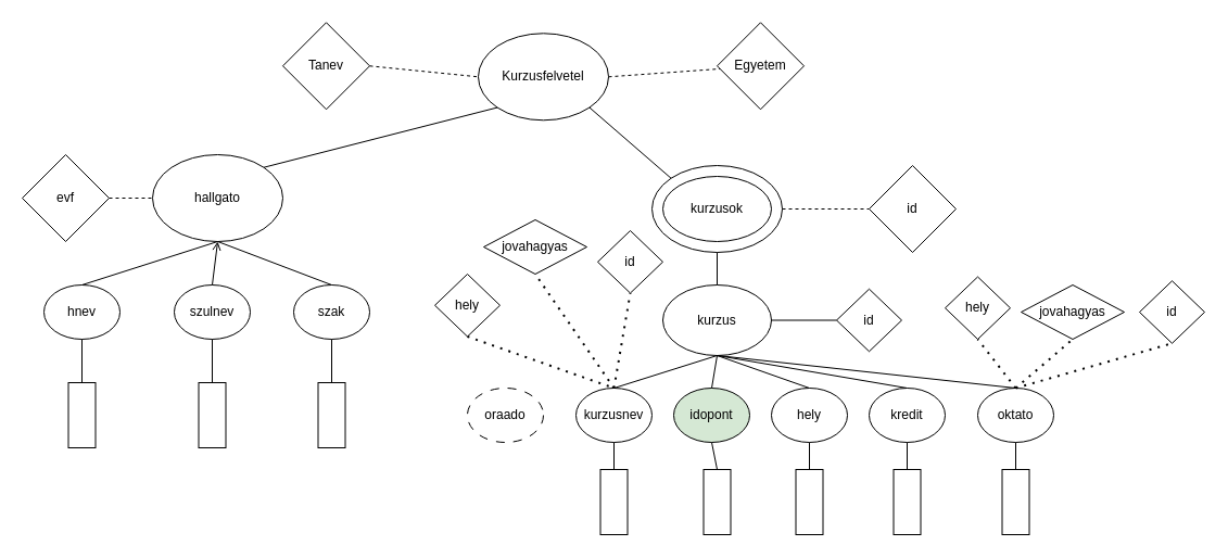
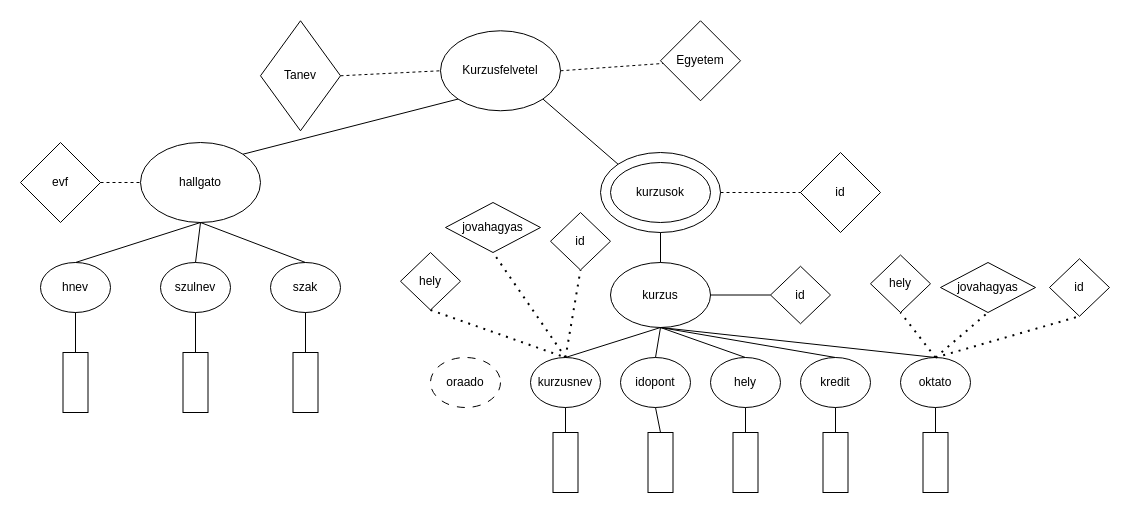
  <mxCell id="0" />
  <mxCell id="1" parent="0" />
  <mxCell id="2" value="Kurzusfelvetel" style="ellipse;whiteSpace=wrap;html=1;" parent="1" vertex="1"><mxGeometry x="440" y="30.28" width="120" height="80" as="geometry" /></mxCell>
- <mxCell id="3" value="Tanev" style="rhombus;whiteSpace=wrap;html=1;" parent="1" vertex="1"><mxGeometry x="260" y="20.28" width="80" height="80" as="geometry" /></mxCell>
+ <mxCell id="3" value="Tanev" style="rhombus;whiteSpace=wrap;html=1;" parent="1" vertex="1"><mxGeometry x="260" y="20.28" width="80" height="110" as="geometry" /></mxCell>
  <mxCell id="4" value="Egyetem" style="rhombus;whiteSpace=wrap;html=1;" parent="1" vertex="1"><mxGeometry x="660" y="20.28" width="80" height="80" as="geometry" /></mxCell>
  <mxCell id="5" value="" style="endArrow=none;dashed=1;html=1;rounded=0;exitX=1;exitY=0.5;exitDx=0;exitDy=0;entryX=0;entryY=0.5;entryDx=0;entryDy=0;" parent="1" source="3" target="2" edge="1"><mxGeometry width="50" height="50" relative="1" as="geometry"><mxPoint x="500" y="270.28" as="sourcePoint" /><mxPoint x="550" y="220.28" as="targetPoint" /></mxGeometry></mxCell>
  <mxCell id="6" value="" style="endArrow=none;dashed=1;html=1;rounded=0;exitX=1;exitY=0.5;exitDx=0;exitDy=0;" parent="1" source="2" target="4" edge="1"><mxGeometry width="50" height="50" relative="1" as="geometry"><mxPoint x="500" y="270.28" as="sourcePoint" /><mxPoint x="550" y="220.28" as="targetPoint" /></mxGeometry></mxCell>
  <mxCell id="7" value="hallgato" style="ellipse;whiteSpace=wrap;html=1;" parent="1" vertex="1"><mxGeometry x="140" y="142" width="120" height="80" as="geometry" /></mxCell>
  <mxCell id="8" value="" style="ellipse;whiteSpace=wrap;html=1;" parent="1" vertex="1"><mxGeometry x="600" y="152" width="120" height="80" as="geometry" /></mxCell>
  <mxCell id="9" value="kurzusok" style="ellipse;whiteSpace=wrap;html=1;" parent="1" vertex="1"><mxGeometry x="610" y="162" width="100" height="60" as="geometry" /></mxCell>
  <mxCell id="10" value="" style="endArrow=none;html=1;rounded=0;exitX=1;exitY=0;exitDx=0;exitDy=0;entryX=0;entryY=1;entryDx=0;entryDy=0;" parent="1" source="7" target="2" edge="1"><mxGeometry width="50" height="50" relative="1" as="geometry"><mxPoint x="392.426" y="151.996" as="sourcePoint" /><mxPoint x="550" y="220.28" as="targetPoint" /></mxGeometry></mxCell>
  <mxCell id="11" value="" style="endArrow=none;html=1;rounded=0;entryX=1;entryY=1;entryDx=0;entryDy=0;exitX=0;exitY=0;exitDx=0;exitDy=0;" parent="1" source="8" target="2" edge="1"><mxGeometry width="50" height="50" relative="1" as="geometry"><mxPoint x="627.574" y="151.996" as="sourcePoint" /><mxPoint x="580" y="150.28" as="targetPoint" /></mxGeometry></mxCell>
  <mxCell id="12" value="id" style="rhombus;whiteSpace=wrap;html=1;" parent="1" vertex="1"><mxGeometry x="800" y="152" width="80" height="80" as="geometry" /></mxCell>
  <mxCell id="13" value="" style="endArrow=none;dashed=1;html=1;rounded=0;exitX=1;exitY=0.5;exitDx=0;exitDy=0;entryX=0;entryY=0.5;entryDx=0;entryDy=0;" parent="1" source="8" target="12" edge="1"><mxGeometry width="50" height="50" relative="1" as="geometry"><mxPoint x="510" y="162" as="sourcePoint" /><mxPoint x="560" y="112" as="targetPoint" /></mxGeometry></mxCell>
  <mxCell id="14" value="evf" style="rhombus;whiteSpace=wrap;html=1;" parent="1" vertex="1"><mxGeometry x="20" y="142" width="80" height="80" as="geometry" /></mxCell>
  <mxCell id="15" value="" style="endArrow=none;dashed=1;html=1;rounded=0;exitX=1;exitY=0.5;exitDx=0;exitDy=0;entryX=0;entryY=0.5;entryDx=0;entryDy=0;" parent="1" source="14" target="7" edge="1"><mxGeometry width="50" height="50" relative="1" as="geometry"><mxPoint x="270" y="162" as="sourcePoint" /><mxPoint x="320" y="112" as="targetPoint" /></mxGeometry></mxCell>
  <mxCell id="16" value="hnev" style="ellipse;whiteSpace=wrap;html=1;" parent="1" vertex="1"><mxGeometry x="40" y="262" width="70" height="50" as="geometry" /></mxCell>
  <mxCell id="17" value="szulnev" style="ellipse;whiteSpace=wrap;html=1;" parent="1" vertex="1"><mxGeometry x="160" y="262" width="70" height="50" as="geometry" /></mxCell>
  <mxCell id="18" value="szak" style="ellipse;whiteSpace=wrap;html=1;" parent="1" vertex="1"><mxGeometry x="270" y="262" width="70" height="50" as="geometry" /></mxCell>
  <mxCell id="19" value="" style="endArrow=none;html=1;rounded=0;exitX=0.5;exitY=0;exitDx=0;exitDy=0;entryX=0.5;entryY=1;entryDx=0;entryDy=0;" parent="1" source="16" target="7" edge="1"><mxGeometry width="50" height="50" relative="1" as="geometry"><mxPoint x="370" y="272" as="sourcePoint" /><mxPoint x="420" y="222" as="targetPoint" /></mxGeometry></mxCell>
  <mxCell id="20" value="" style="endArrow=none;html=1;rounded=0;exitX=0.5;exitY=0;exitDx=0;exitDy=0;" parent="1" source="18" edge="1"><mxGeometry width="50" height="50" relative="1" as="geometry"><mxPoint x="370" y="272" as="sourcePoint" /><mxPoint x="200" y="222" as="targetPoint" /></mxGeometry></mxCell>
- <mxCell id="21" value="" style="endArrow=open;html=1;rounded=0;entryX=0.5;entryY=1;entryDx=0;entryDy=0;exitX=0.5;exitY=0;exitDx=0;exitDy=0;" parent="1" source="17" target="7" edge="1"><mxGeometry width="50" height="50" relative="1" as="geometry"><mxPoint x="370" y="272" as="sourcePoint" /><mxPoint x="420" y="222" as="targetPoint" /></mxGeometry></mxCell>
+ <mxCell id="21" value="" style="endArrow=none;html=1;rounded=0;entryX=0.5;entryY=1;entryDx=0;entryDy=0;exitX=0.5;exitY=0;exitDx=0;exitDy=0;" parent="1" source="17" target="7" edge="1"><mxGeometry width="50" height="50" relative="1" as="geometry"><mxPoint x="370" y="272" as="sourcePoint" /><mxPoint x="420" y="222" as="targetPoint" /></mxGeometry></mxCell>
  <mxCell id="22" value="" style="rounded=0;whiteSpace=wrap;html=1;direction=south;" parent="1" vertex="1"><mxGeometry x="62.5" y="352" width="25" height="60" as="geometry" /></mxCell>
  <mxCell id="23" value="" style="rounded=0;whiteSpace=wrap;html=1;direction=south;" parent="1" vertex="1"><mxGeometry x="182.5" y="352" width="25" height="60" as="geometry" /></mxCell>
  <mxCell id="24" value="" style="rounded=0;whiteSpace=wrap;html=1;direction=south;" parent="1" vertex="1"><mxGeometry x="292.5" y="352" width="25" height="60" as="geometry" /></mxCell>
  <mxCell id="25" value="" style="endArrow=none;html=1;rounded=0;exitX=0;exitY=0.5;exitDx=0;exitDy=0;entryX=0.5;entryY=1;entryDx=0;entryDy=0;" parent="1" source="24" target="18" edge="1"><mxGeometry width="50" height="50" relative="1" as="geometry"><mxPoint x="370" y="372" as="sourcePoint" /><mxPoint x="420" y="322" as="targetPoint" /></mxGeometry></mxCell>
  <mxCell id="26" value="" style="endArrow=none;html=1;rounded=0;exitX=0;exitY=0.5;exitDx=0;exitDy=0;entryX=0.5;entryY=1;entryDx=0;entryDy=0;" parent="1" source="23" target="17" edge="1"><mxGeometry width="50" height="50" relative="1" as="geometry"><mxPoint x="370" y="372" as="sourcePoint" /><mxPoint x="420" y="322" as="targetPoint" /></mxGeometry></mxCell>
  <mxCell id="27" value="" style="endArrow=none;html=1;rounded=0;exitX=0;exitY=0.5;exitDx=0;exitDy=0;entryX=0.5;entryY=1;entryDx=0;entryDy=0;" parent="1" source="22" target="16" edge="1"><mxGeometry width="50" height="50" relative="1" as="geometry"><mxPoint x="370" y="372" as="sourcePoint" /><mxPoint x="420" y="322" as="targetPoint" /></mxGeometry></mxCell>
  <mxCell id="28" value="kurzus" style="ellipse;whiteSpace=wrap;html=1;" parent="1" vertex="1"><mxGeometry x="610" y="262" width="100" height="65" as="geometry" /></mxCell>
  <mxCell id="29" value="id" style="rhombus;whiteSpace=wrap;html=1;" parent="1" vertex="1"><mxGeometry x="770" y="265.75" width="60" height="57.5" as="geometry" /></mxCell>
  <mxCell id="30" value="" style="endArrow=none;html=1;rounded=0;exitX=1;exitY=0.5;exitDx=0;exitDy=0;" parent="1" source="28" target="29" edge="1"><mxGeometry width="50" height="50" relative="1" as="geometry"><mxPoint x="600" y="272" as="sourcePoint" /><mxPoint x="650" y="222" as="targetPoint" /></mxGeometry></mxCell>
  <mxCell id="31" value="" style="endArrow=none;html=1;rounded=0;exitX=0.5;exitY=0;exitDx=0;exitDy=0;entryX=0.5;entryY=1;entryDx=0;entryDy=0;" parent="1" source="28" target="8" edge="1"><mxGeometry width="50" height="50" relative="1" as="geometry"><mxPoint x="600" y="272" as="sourcePoint" /><mxPoint x="650" y="222" as="targetPoint" /></mxGeometry></mxCell>
  <mxCell id="32" value="oraado" style="ellipse;whiteSpace=wrap;html=1;gradientColor=none;strokeColor=default;dashed=1;dashPattern=8 8;" parent="1" vertex="1"><mxGeometry x="430" y="357" width="70" height="50" as="geometry" /></mxCell>
  <mxCell id="33" value="oktato" style="ellipse;whiteSpace=wrap;html=1;" parent="1" vertex="1"><mxGeometry x="900" y="357" width="70" height="50" as="geometry" /></mxCell>
  <mxCell id="34" value="kredit" style="ellipse;whiteSpace=wrap;html=1;" parent="1" vertex="1"><mxGeometry x="800" y="357" width="70" height="50" as="geometry" /></mxCell>
  <mxCell id="35" value="hely" style="ellipse;whiteSpace=wrap;html=1;" parent="1" vertex="1"><mxGeometry x="710" y="357" width="70" height="50" as="geometry" /></mxCell>
- <mxCell id="36" value="idopont" style="ellipse;whiteSpace=wrap;html=1;fillColor=#d5e8d4;" parent="1" vertex="1"><mxGeometry x="620" y="357" width="70" height="50" as="geometry" /></mxCell>
+ <mxCell id="36" value="idopont" style="ellipse;whiteSpace=wrap;html=1;" parent="1" vertex="1"><mxGeometry x="620" y="357" width="70" height="50" as="geometry" /></mxCell>
  <mxCell id="37" value="kurzusnev" style="ellipse;whiteSpace=wrap;html=1;" parent="1" vertex="1"><mxGeometry x="530" y="357" width="70" height="50" as="geometry" /></mxCell>
  <mxCell id="38" value="" style="endArrow=none;html=1;rounded=0;exitX=0.5;exitY=0;exitDx=0;exitDy=0;entryX=0.5;entryY=1;entryDx=0;entryDy=0;" parent="1" source="33" target="28" edge="1"><mxGeometry width="50" height="50" relative="1" as="geometry"><mxPoint x="600" y="372" as="sourcePoint" /><mxPoint x="650" y="322" as="targetPoint" /></mxGeometry></mxCell>
  <mxCell id="39" value="" style="endArrow=none;html=1;rounded=0;exitX=0.5;exitY=0;exitDx=0;exitDy=0;entryX=0.5;entryY=1;entryDx=0;entryDy=0;" parent="1" source="34" target="28" edge="1"><mxGeometry width="50" height="50" relative="1" as="geometry"><mxPoint x="600" y="372" as="sourcePoint" /><mxPoint x="650" y="322" as="targetPoint" /></mxGeometry></mxCell>
  <mxCell id="40" value="" style="endArrow=none;html=1;rounded=0;exitX=0.5;exitY=0;exitDx=0;exitDy=0;entryX=0.5;entryY=1;entryDx=0;entryDy=0;" parent="1" source="35" target="28" edge="1"><mxGeometry width="50" height="50" relative="1" as="geometry"><mxPoint x="600" y="372" as="sourcePoint" /><mxPoint x="660" y="332" as="targetPoint" /></mxGeometry></mxCell>
  <mxCell id="41" value="" style="endArrow=none;html=1;rounded=0;exitX=0.5;exitY=0;exitDx=0;exitDy=0;entryX=0.5;entryY=1;entryDx=0;entryDy=0;" parent="1" source="36" target="28" edge="1"><mxGeometry width="50" height="50" relative="1" as="geometry"><mxPoint x="600" y="372" as="sourcePoint" /><mxPoint x="650" y="332" as="targetPoint" /></mxGeometry></mxCell>
  <mxCell id="42" value="" style="endArrow=none;html=1;rounded=0;exitX=0.5;exitY=0;exitDx=0;exitDy=0;entryX=0.5;entryY=1;entryDx=0;entryDy=0;" parent="1" source="37" target="28" edge="1"><mxGeometry width="50" height="50" relative="1" as="geometry"><mxPoint x="600" y="372" as="sourcePoint" /><mxPoint x="650" y="322" as="targetPoint" /></mxGeometry></mxCell>
  <mxCell id="43" value="jovahagyas" style="rhombus;whiteSpace=wrap;html=1;" parent="1" vertex="1"><mxGeometry x="445" y="202" width="95" height="50" as="geometry" /></mxCell>
  <mxCell id="44" value="hely" style="rhombus;whiteSpace=wrap;html=1;" parent="1" vertex="1"><mxGeometry x="400" y="252" width="60" height="57.5" as="geometry" /></mxCell>
  <mxCell id="45" value="id" style="rhombus;whiteSpace=wrap;html=1;" parent="1" vertex="1"><mxGeometry x="550" y="212" width="60" height="57.5" as="geometry" /></mxCell>
  <mxCell id="46" value="" style="endArrow=none;dashed=1;html=1;dashPattern=1 3;strokeWidth=2;rounded=0;entryX=0.5;entryY=1;entryDx=0;entryDy=0;exitX=0.5;exitY=0;exitDx=0;exitDy=0;" parent="1" source="37" target="45" edge="1"><mxGeometry width="50" height="50" relative="1" as="geometry"><mxPoint x="600" y="472" as="sourcePoint" /><mxPoint x="650" y="422" as="targetPoint" /></mxGeometry></mxCell>
  <mxCell id="47" value="" style="endArrow=none;dashed=1;html=1;dashPattern=1 3;strokeWidth=2;rounded=0;entryX=0.5;entryY=1;entryDx=0;entryDy=0;exitX=0.5;exitY=0;exitDx=0;exitDy=0;" parent="1" source="37" target="43" edge="1"><mxGeometry width="50" height="50" relative="1" as="geometry"><mxPoint x="600" y="472" as="sourcePoint" /><mxPoint x="650" y="422" as="targetPoint" /></mxGeometry></mxCell>
  <mxCell id="48" value="" style="endArrow=none;dashed=1;html=1;dashPattern=1 3;strokeWidth=2;rounded=0;exitX=0.5;exitY=1;exitDx=0;exitDy=0;entryX=0.5;entryY=0;entryDx=0;entryDy=0;" parent="1" source="44" target="37" edge="1"><mxGeometry width="50" height="50" relative="1" as="geometry"><mxPoint x="600" y="472" as="sourcePoint" /><mxPoint x="650" y="422" as="targetPoint" /></mxGeometry></mxCell>
  <mxCell id="49" value="" style="rounded=0;whiteSpace=wrap;html=1;direction=south;" parent="1" vertex="1"><mxGeometry x="552.5" y="432" width="25" height="60" as="geometry" /></mxCell>
  <mxCell id="50" value="" style="rounded=0;whiteSpace=wrap;html=1;direction=south;" parent="1" vertex="1"><mxGeometry x="647.5" y="432" width="25" height="60" as="geometry" /></mxCell>
  <mxCell id="51" value="" style="rounded=0;whiteSpace=wrap;html=1;direction=south;" parent="1" vertex="1"><mxGeometry x="732.5" y="432" width="25" height="60" as="geometry" /></mxCell>
  <mxCell id="52" value="" style="rounded=0;whiteSpace=wrap;html=1;direction=south;" parent="1" vertex="1"><mxGeometry x="822.5" y="432" width="25" height="60" as="geometry" /></mxCell>
  <mxCell id="53" value="" style="rounded=0;whiteSpace=wrap;html=1;direction=south;" parent="1" vertex="1"><mxGeometry x="922.5" y="432" width="25" height="60" as="geometry" /></mxCell>
  <mxCell id="54" value="" style="endArrow=none;html=1;rounded=0;exitX=0;exitY=0.5;exitDx=0;exitDy=0;entryX=0.5;entryY=1;entryDx=0;entryDy=0;" parent="1" source="49" target="37" edge="1"><mxGeometry width="50" height="50" relative="1" as="geometry"><mxPoint x="600" y="362" as="sourcePoint" /><mxPoint x="650" y="312" as="targetPoint" /></mxGeometry></mxCell>
  <mxCell id="55" value="" style="endArrow=none;html=1;rounded=0;exitX=0;exitY=0.5;exitDx=0;exitDy=0;entryX=0.5;entryY=1;entryDx=0;entryDy=0;" parent="1" source="53" target="33" edge="1"><mxGeometry width="50" height="50" relative="1" as="geometry"><mxPoint x="600" y="362" as="sourcePoint" /><mxPoint x="650" y="312" as="targetPoint" /></mxGeometry></mxCell>
  <mxCell id="56" value="" style="endArrow=none;html=1;rounded=0;exitX=0;exitY=0.5;exitDx=0;exitDy=0;entryX=0.5;entryY=1;entryDx=0;entryDy=0;" parent="1" source="52" target="34" edge="1"><mxGeometry width="50" height="50" relative="1" as="geometry"><mxPoint x="600" y="362" as="sourcePoint" /><mxPoint x="650" y="312" as="targetPoint" /></mxGeometry></mxCell>
  <mxCell id="57" value="" style="endArrow=none;html=1;rounded=0;exitX=0;exitY=0.5;exitDx=0;exitDy=0;entryX=0.5;entryY=1;entryDx=0;entryDy=0;" parent="1" source="51" target="35" edge="1"><mxGeometry width="50" height="50" relative="1" as="geometry"><mxPoint x="600" y="362" as="sourcePoint" /><mxPoint x="650" y="312" as="targetPoint" /></mxGeometry></mxCell>
  <mxCell id="58" value="" style="endArrow=none;html=1;rounded=0;exitX=0;exitY=0.5;exitDx=0;exitDy=0;entryX=0.5;entryY=1;entryDx=0;entryDy=0;" parent="1" source="50" target="36" edge="1"><mxGeometry width="50" height="50" relative="1" as="geometry"><mxPoint x="600" y="362" as="sourcePoint" /><mxPoint x="660" y="412" as="targetPoint" /></mxGeometry></mxCell>
  <mxCell id="59" value="hely" style="rhombus;whiteSpace=wrap;html=1;" parent="1" vertex="1"><mxGeometry x="870" y="254.5" width="60" height="57.5" as="geometry" /></mxCell>
  <mxCell id="60" value="jovahagyas" style="rhombus;whiteSpace=wrap;html=1;" parent="1" vertex="1"><mxGeometry x="940" y="262" width="95" height="50" as="geometry" /></mxCell>
  <mxCell id="61" value="id" style="rhombus;whiteSpace=wrap;html=1;" parent="1" vertex="1"><mxGeometry x="1049" y="258.25" width="60" height="57.5" as="geometry" /></mxCell>
  <mxCell id="62" value="" style="endArrow=none;dashed=1;html=1;dashPattern=1 3;strokeWidth=2;rounded=0;exitX=0.5;exitY=0;exitDx=0;exitDy=0;entryX=0.5;entryY=1;entryDx=0;entryDy=0;" parent="1" source="33" target="61" edge="1"><mxGeometry width="50" height="50" relative="1" as="geometry"><mxPoint x="700" y="422" as="sourcePoint" /><mxPoint x="750" y="372" as="targetPoint" /></mxGeometry></mxCell>
  <mxCell id="63" value="" style="endArrow=none;dashed=1;html=1;dashPattern=1 3;strokeWidth=2;rounded=0;exitX=0.5;exitY=0;exitDx=0;exitDy=0;entryX=0.5;entryY=1;entryDx=0;entryDy=0;" parent="1" source="33" target="60" edge="1"><mxGeometry width="50" height="50" relative="1" as="geometry"><mxPoint x="700" y="422" as="sourcePoint" /><mxPoint x="750" y="372" as="targetPoint" /></mxGeometry></mxCell>
  <mxCell id="64" value="" style="endArrow=none;dashed=1;html=1;dashPattern=1 3;strokeWidth=2;rounded=0;exitX=0.5;exitY=0;exitDx=0;exitDy=0;entryX=0.5;entryY=1;entryDx=0;entryDy=0;" parent="1" source="33" target="59" edge="1"><mxGeometry width="50" height="50" relative="1" as="geometry"><mxPoint x="700" y="422" as="sourcePoint" /><mxPoint x="750" y="372" as="targetPoint" /></mxGeometry></mxCell>
